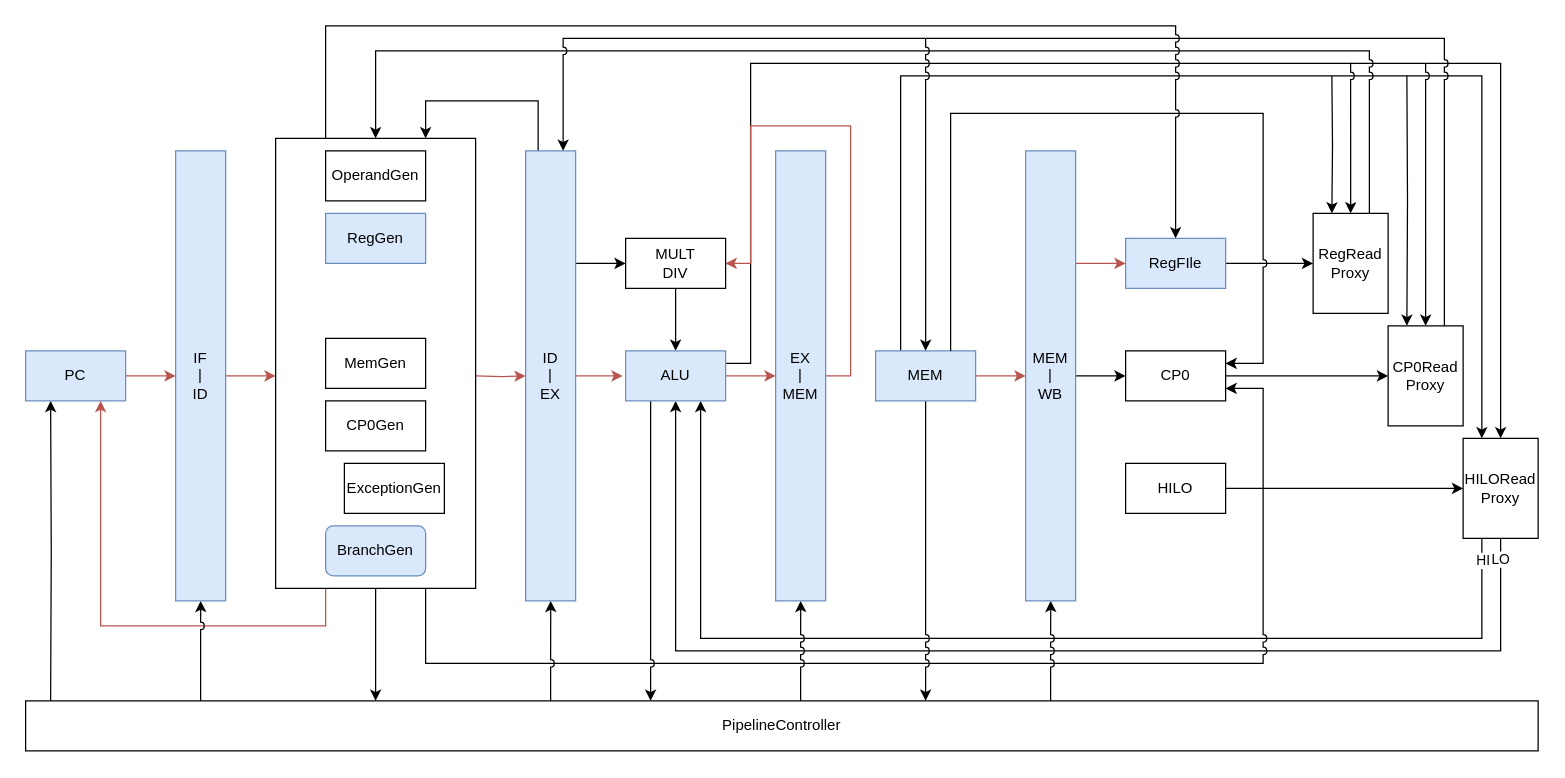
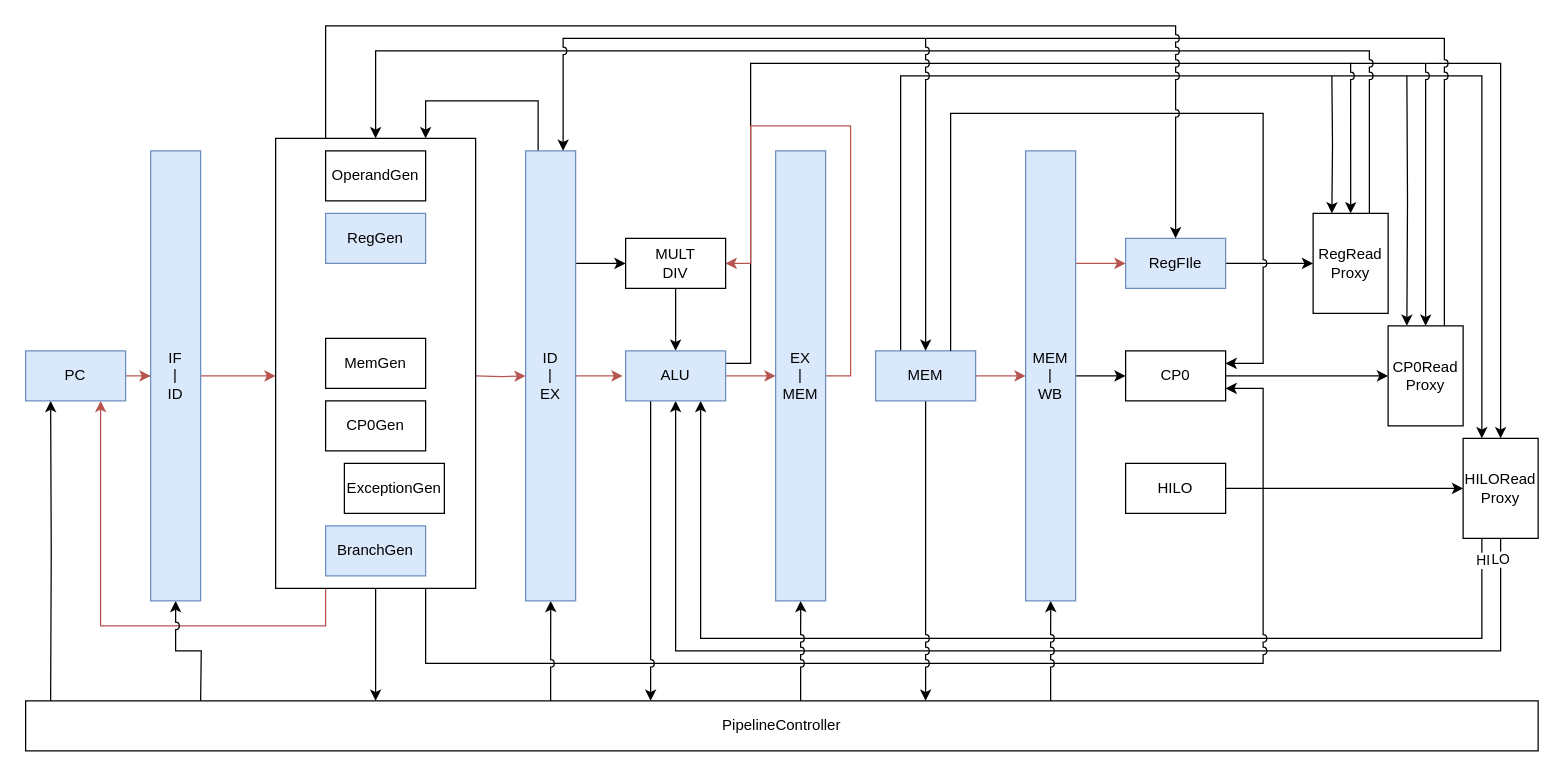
  <mxCell id="0" />
  <mxCell id="1" parent="0" />
  <mxCell id="2" value="" style="endArrow=none;html=1;" parent="1" edge="1"><mxGeometry width="50" height="50" relative="1" as="geometry"><mxPoint x="1080" y="50" as="sourcePoint" /><mxPoint x="1140" y="50" as="targetPoint" /></mxGeometry></mxCell>
  <mxCell id="3" value="" style="endArrow=none;html=1;" parent="1" edge="1"><mxGeometry width="50" height="50" relative="1" as="geometry"><mxPoint x="1065" y="60" as="sourcePoint" /><mxPoint x="1125" y="60" as="targetPoint" /></mxGeometry></mxCell>
  <mxCell id="4" value="" style="endArrow=none;html=1;exitX=1;exitY=0.25;exitDx=0;exitDy=0;jumpStyle=arc;rounded=0;" parent="1" source="39" edge="1"><mxGeometry width="50" height="50" relative="1" as="geometry"><mxPoint x="580" y="160" as="sourcePoint" /><mxPoint x="1081.333" y="50" as="targetPoint" /><Array as="points"><mxPoint x="600" y="290" /><mxPoint x="600" y="50" /></Array></mxGeometry></mxCell>
  <mxCell id="5" value="" style="endArrow=none;html=1;exitX=0.25;exitY=0;exitDx=0;exitDy=0;rounded=0;" parent="1" source="42" edge="1"><mxGeometry width="50" height="50" relative="1" as="geometry"><mxPoint x="715" y="280" as="sourcePoint" /><mxPoint x="1065" y="60" as="targetPoint" /><Array as="points"><mxPoint x="720" y="60" /></Array></mxGeometry></mxCell>
  <mxCell id="6" style="edgeStyle=orthogonalEdgeStyle;rounded=0;orthogonalLoop=1;jettySize=auto;html=1;exitX=0.5;exitY=1;exitDx=0;exitDy=0;entryX=0.5;entryY=1;entryDx=0;entryDy=0;" parent="1" source="53" target="39" edge="1"><mxGeometry relative="1" as="geometry"><Array as="points"><mxPoint x="1200" y="520" /><mxPoint x="540" y="520" /></Array></mxGeometry></mxCell>
  <mxCell id="7" value="LO" style="edgeLabel;html=1;align=center;verticalAlign=middle;resizable=0;points=[];" parent="6" vertex="1" connectable="0"><mxGeometry x="-0.967" y="-1" relative="1" as="geometry"><mxPoint as="offset" /></mxGeometry></mxCell>
  <mxCell id="8" style="edgeStyle=orthogonalEdgeStyle;rounded=0;orthogonalLoop=1;jettySize=auto;html=1;exitX=0.25;exitY=1;exitDx=0;exitDy=0;entryX=0.75;entryY=1;entryDx=0;entryDy=0;" parent="1" source="53" target="39" edge="1"><mxGeometry relative="1" as="geometry"><Array as="points"><mxPoint x="1185" y="510" /><mxPoint x="560" y="510" /></Array></mxGeometry></mxCell>
  <mxCell id="9" value="HI" style="edgeLabel;html=1;align=center;verticalAlign=middle;resizable=0;points=[];" parent="8" vertex="1" connectable="0"><mxGeometry x="-0.962" relative="1" as="geometry"><mxPoint as="offset" /></mxGeometry></mxCell>
  <mxCell id="10" style="edgeStyle=orthogonalEdgeStyle;rounded=0;orthogonalLoop=1;jettySize=auto;html=1;entryX=0.75;entryY=1;entryDx=0;entryDy=0;fillColor=#f8cecc;strokeColor=#b85450;" parent="1" source="59" target="17" edge="1"><mxGeometry relative="1" as="geometry"><Array as="points"><mxPoint x="260" y="500" /><mxPoint x="80" y="500" /></Array><mxPoint x="240" y="490" as="sourcePoint" /></mxGeometry></mxCell>
  <mxCell id="11" style="edgeStyle=orthogonalEdgeStyle;rounded=0;orthogonalLoop=1;jettySize=auto;html=1;entryX=1;entryY=0.75;entryDx=0;entryDy=0;jumpStyle=arc;" parent="1" source="59" target="46" edge="1"><mxGeometry relative="1" as="geometry"><Array as="points"><mxPoint x="340" y="530" /><mxPoint x="1010" y="530" /><mxPoint x="1010" y="310" /></Array><mxPoint x="360" y="510" as="sourcePoint" /></mxGeometry></mxCell>
  <mxCell id="12" style="edgeStyle=orthogonalEdgeStyle;rounded=0;orthogonalLoop=1;jettySize=auto;html=1;jumpStyle=arc;" parent="1" target="53" edge="1"><mxGeometry relative="1" as="geometry"><Array as="points"><mxPoint x="1200" y="50" /></Array><mxPoint x="1140" y="50" as="sourcePoint" /></mxGeometry></mxCell>
  <mxCell id="13" style="edgeStyle=orthogonalEdgeStyle;rounded=0;orthogonalLoop=1;jettySize=auto;html=1;entryX=0.25;entryY=0;entryDx=0;entryDy=0;endFill=1;snapToPoint=0;" parent="1" target="53" edge="1"><mxGeometry relative="1" as="geometry"><Array as="points"><mxPoint x="1185" y="60" /></Array><mxPoint x="1125" y="60" as="sourcePoint" /></mxGeometry></mxCell>
  <mxCell id="14" value="PipelineController" style="rounded=0;whiteSpace=wrap;html=1;direction=south;" parent="1" vertex="1"><mxGeometry x="20" y="560" width="1210" height="40" as="geometry" /></mxCell>
  <mxCell id="15" style="edgeStyle=orthogonalEdgeStyle;rounded=0;orthogonalLoop=1;jettySize=auto;html=1;exitX=1;exitY=0.5;exitDx=0;exitDy=0;fillColor=#f8cecc;strokeColor=#b85450;" parent="1" source="17" target="20" edge="1"><mxGeometry relative="1" as="geometry" /></mxCell>
  <mxCell id="16" style="edgeStyle=orthogonalEdgeStyle;rounded=0;orthogonalLoop=1;jettySize=auto;html=1;entryX=0.25;entryY=1;entryDx=0;entryDy=0;" parent="1" target="17" edge="1"><mxGeometry relative="1" as="geometry"><mxPoint x="40" y="560" as="sourcePoint" /></mxGeometry></mxCell>
  <mxCell id="17" value="PC" style="rounded=0;whiteSpace=wrap;html=1;fillColor=#dae8fc;strokeColor=#6c8ebf;" parent="1" vertex="1"><mxGeometry x="20" y="280" width="80" height="40" as="geometry" /></mxCell>
  <mxCell id="18" style="edgeStyle=orthogonalEdgeStyle;rounded=0;orthogonalLoop=1;jettySize=auto;html=1;exitX=1;exitY=0.5;exitDx=0;exitDy=0;entryX=0;entryY=0.5;entryDx=0;entryDy=0;fillColor=#f8cecc;strokeColor=#b85450;" parent="1" source="20" edge="1"><mxGeometry relative="1" as="geometry"><mxPoint x="220" y="300" as="targetPoint" /></mxGeometry></mxCell>
  <mxCell id="19" style="edgeStyle=orthogonalEdgeStyle;rounded=0;orthogonalLoop=1;jettySize=auto;html=1;entryX=0.5;entryY=1;entryDx=0;entryDy=0;jumpStyle=arc;" parent="1" target="20" edge="1"><mxGeometry relative="1" as="geometry"><mxPoint x="160" y="560" as="sourcePoint" /></mxGeometry></mxCell>
- <mxCell id="20" value="IF&lt;br&gt;|&lt;br&gt;ID" style="rounded=0;whiteSpace=wrap;html=1;fillColor=#dae8fc;strokeColor=#6c8ebf;" parent="1" vertex="1"><mxGeometry x="140" y="120" width="40" height="360" as="geometry" /></mxCell>
+ <mxCell id="20" value="IF&lt;br&gt;|&lt;br&gt;ID" style="rounded=0;whiteSpace=wrap;html=1;fillColor=#dae8fc;strokeColor=#6c8ebf;" parent="1" vertex="1"><mxGeometry x="120" y="120" width="40" height="360" as="geometry" /></mxCell>
  <mxCell id="21" style="edgeStyle=orthogonalEdgeStyle;rounded=0;orthogonalLoop=1;jettySize=auto;html=1;exitX=1;exitY=0.25;exitDx=0;exitDy=0;entryX=0;entryY=0.5;entryDx=0;entryDy=0;" parent="1" source="25" target="36" edge="1"><mxGeometry relative="1" as="geometry" /></mxCell>
  <mxCell id="22" style="edgeStyle=orthogonalEdgeStyle;rounded=0;orthogonalLoop=1;jettySize=auto;html=1;exitX=1;exitY=0.5;exitDx=0;exitDy=0;entryX=-0.03;entryY=0.482;entryDx=0;entryDy=0;entryPerimeter=0;fillColor=#f8cecc;strokeColor=#b85450;" parent="1" source="25" target="39" edge="1"><mxGeometry relative="1" as="geometry" /></mxCell>
  <mxCell id="23" style="edgeStyle=orthogonalEdgeStyle;rounded=0;orthogonalLoop=1;jettySize=auto;html=1;entryX=0.5;entryY=1;entryDx=0;entryDy=0;jumpStyle=arc;" parent="1" target="25" edge="1"><mxGeometry relative="1" as="geometry"><mxPoint x="440" y="560" as="sourcePoint" /></mxGeometry></mxCell>
  <mxCell id="24" style="edgeStyle=orthogonalEdgeStyle;rounded=0;orthogonalLoop=1;jettySize=auto;html=1;exitX=0.25;exitY=0;exitDx=0;exitDy=0;entryX=0.75;entryY=0;entryDx=0;entryDy=0;" parent="1" source="25" target="59" edge="1"><mxGeometry relative="1" as="geometry"><Array as="points"><mxPoint x="430" y="80" /><mxPoint x="340" y="80" /></Array><mxPoint x="360" y="80" as="targetPoint" /></mxGeometry></mxCell>
  <mxCell id="25" value="ID&lt;br&gt;|&lt;br&gt;EX" style="rounded=0;whiteSpace=wrap;html=1;fillColor=#dae8fc;strokeColor=#6c8ebf;" parent="1" vertex="1"><mxGeometry x="420" y="120" width="40" height="360" as="geometry" /></mxCell>
  <mxCell id="26" style="edgeStyle=orthogonalEdgeStyle;rounded=0;orthogonalLoop=1;jettySize=auto;html=1;exitX=1;exitY=0.5;exitDx=0;exitDy=0;fillColor=#f8cecc;strokeColor=#b85450;" parent="1" source="28" target="36" edge="1"><mxGeometry relative="1" as="geometry" /></mxCell>
  <mxCell id="27" style="edgeStyle=orthogonalEdgeStyle;rounded=0;orthogonalLoop=1;jettySize=auto;html=1;entryX=0.5;entryY=1;entryDx=0;entryDy=0;jumpStyle=arc;" parent="1" target="28" edge="1"><mxGeometry relative="1" as="geometry"><mxPoint x="640" y="560" as="sourcePoint" /></mxGeometry></mxCell>
  <mxCell id="28" value="EX&lt;br&gt;|&lt;br&gt;MEM" style="rounded=0;whiteSpace=wrap;html=1;fillColor=#dae8fc;strokeColor=#6c8ebf;" parent="1" vertex="1"><mxGeometry x="620" y="120" width="40" height="360" as="geometry" /></mxCell>
  <mxCell id="29" style="edgeStyle=orthogonalEdgeStyle;rounded=0;orthogonalLoop=1;jettySize=auto;html=1;exitX=1;exitY=0.5;exitDx=0;exitDy=0;entryX=0;entryY=0.5;entryDx=0;entryDy=0;" parent="1" source="32" target="46" edge="1"><mxGeometry relative="1" as="geometry" /></mxCell>
  <mxCell id="30" style="edgeStyle=orthogonalEdgeStyle;rounded=0;orthogonalLoop=1;jettySize=auto;html=1;exitX=1;exitY=0.25;exitDx=0;exitDy=0;entryX=0;entryY=0.5;entryDx=0;entryDy=0;fillColor=#f8cecc;strokeColor=#b85450;" parent="1" source="32" target="44" edge="1"><mxGeometry relative="1" as="geometry" /></mxCell>
  <mxCell id="31" style="edgeStyle=orthogonalEdgeStyle;rounded=0;orthogonalLoop=1;jettySize=auto;html=1;entryX=0.5;entryY=1;entryDx=0;entryDy=0;jumpStyle=arc;" parent="1" target="32" edge="1"><mxGeometry relative="1" as="geometry"><mxPoint x="840" y="560" as="sourcePoint" /></mxGeometry></mxCell>
  <mxCell id="32" value="MEM&lt;br&gt;|&lt;br&gt;WB" style="rounded=0;whiteSpace=wrap;html=1;fillColor=#dae8fc;strokeColor=#6c8ebf;" parent="1" vertex="1"><mxGeometry x="820" y="120" width="40" height="360" as="geometry" /></mxCell>
  <mxCell id="33" style="edgeStyle=orthogonalEdgeStyle;rounded=0;orthogonalLoop=1;jettySize=auto;html=1;exitX=1;exitY=0.5;exitDx=0;exitDy=0;entryX=0;entryY=0.5;entryDx=0;entryDy=0;fillColor=#f8cecc;strokeColor=#b85450;" parent="1" target="25" edge="1"><mxGeometry relative="1" as="geometry"><mxPoint x="380" y="300" as="sourcePoint" /></mxGeometry></mxCell>
  <mxCell id="34" style="edgeStyle=orthogonalEdgeStyle;rounded=0;orthogonalLoop=1;jettySize=auto;html=1;exitX=0.5;exitY=1;exitDx=0;exitDy=0;" parent="1" source="59" edge="1"><mxGeometry relative="1" as="geometry"><mxPoint x="340" y="500" as="sourcePoint" /><mxPoint x="300" y="560" as="targetPoint" /><Array as="points"><mxPoint x="300" y="560" /></Array></mxGeometry></mxCell>
  <mxCell id="35" style="edgeStyle=orthogonalEdgeStyle;rounded=0;orthogonalLoop=1;jettySize=auto;html=1;exitX=0.5;exitY=1;exitDx=0;exitDy=0;entryX=0.5;entryY=0;entryDx=0;entryDy=0;" parent="1" source="36" target="39" edge="1"><mxGeometry relative="1" as="geometry" /></mxCell>
  <mxCell id="36" value="MULT&lt;br&gt;DIV" style="rounded=0;whiteSpace=wrap;html=1;" parent="1" vertex="1"><mxGeometry x="500" y="190" width="80" height="40" as="geometry" /></mxCell>
  <mxCell id="37" style="edgeStyle=orthogonalEdgeStyle;rounded=0;orthogonalLoop=1;jettySize=auto;html=1;exitX=1;exitY=0.5;exitDx=0;exitDy=0;entryX=0;entryY=0.5;entryDx=0;entryDy=0;fillColor=#f8cecc;strokeColor=#b85450;" parent="1" source="39" target="28" edge="1"><mxGeometry relative="1" as="geometry" /></mxCell>
  <mxCell id="38" style="edgeStyle=orthogonalEdgeStyle;rounded=0;orthogonalLoop=1;jettySize=auto;html=1;exitX=0.25;exitY=1;exitDx=0;exitDy=0;jumpStyle=arc;" parent="1" source="39" edge="1"><mxGeometry relative="1" as="geometry"><mxPoint x="520" y="560" as="targetPoint" /></mxGeometry></mxCell>
  <mxCell id="39" value="ALU" style="rounded=0;whiteSpace=wrap;html=1;fillColor=#dae8fc;strokeColor=#6c8ebf;" parent="1" vertex="1"><mxGeometry x="500" y="280" width="80" height="40" as="geometry" /></mxCell>
  <mxCell id="40" style="edgeStyle=orthogonalEdgeStyle;rounded=0;orthogonalLoop=1;jettySize=auto;html=1;exitX=1;exitY=0.5;exitDx=0;exitDy=0;entryX=0;entryY=0.5;entryDx=0;entryDy=0;fillColor=#f8cecc;strokeColor=#b85450;" parent="1" source="42" target="32" edge="1"><mxGeometry relative="1" as="geometry" /></mxCell>
  <mxCell id="41" style="edgeStyle=orthogonalEdgeStyle;rounded=0;orthogonalLoop=1;jettySize=auto;html=1;exitX=0.5;exitY=1;exitDx=0;exitDy=0;jumpStyle=arc;" parent="1" source="42" edge="1"><mxGeometry relative="1" as="geometry"><mxPoint x="740" y="560" as="targetPoint" /></mxGeometry></mxCell>
  <mxCell id="42" value="MEM" style="rounded=0;whiteSpace=wrap;html=1;fillColor=#dae8fc;strokeColor=#6c8ebf;" parent="1" vertex="1"><mxGeometry x="700" y="280" width="80" height="40" as="geometry" /></mxCell>
  <mxCell id="43" style="edgeStyle=orthogonalEdgeStyle;rounded=0;orthogonalLoop=1;jettySize=auto;html=1;exitX=1;exitY=0.5;exitDx=0;exitDy=0;entryX=0;entryY=0.5;entryDx=0;entryDy=0;" parent="1" source="44" target="50" edge="1"><mxGeometry relative="1" as="geometry" /></mxCell>
  <mxCell id="44" value="RegFIle" style="rounded=0;whiteSpace=wrap;html=1;fillColor=#dae8fc;strokeColor=#6c8ebf;" parent="1" vertex="1"><mxGeometry x="900" y="190" width="80" height="40" as="geometry" /></mxCell>
  <mxCell id="45" style="edgeStyle=orthogonalEdgeStyle;rounded=0;orthogonalLoop=1;jettySize=auto;html=1;exitX=1;exitY=0.5;exitDx=0;exitDy=0;entryX=0;entryY=0.5;entryDx=0;entryDy=0;" parent="1" source="46" target="52" edge="1"><mxGeometry relative="1" as="geometry" /></mxCell>
  <mxCell id="46" value="CP0" style="rounded=0;whiteSpace=wrap;html=1;" parent="1" vertex="1"><mxGeometry x="900" y="280" width="80" height="40" as="geometry" /></mxCell>
  <mxCell id="47" style="edgeStyle=orthogonalEdgeStyle;rounded=0;orthogonalLoop=1;jettySize=auto;html=1;exitX=1;exitY=0.5;exitDx=0;exitDy=0;entryX=0;entryY=0.5;entryDx=0;entryDy=0;" parent="1" source="48" target="53" edge="1"><mxGeometry relative="1" as="geometry" /></mxCell>
  <mxCell id="48" value="HILO" style="rounded=0;whiteSpace=wrap;html=1;" parent="1" vertex="1"><mxGeometry x="900" y="370" width="80" height="40" as="geometry" /></mxCell>
  <mxCell id="49" style="edgeStyle=orthogonalEdgeStyle;rounded=0;orthogonalLoop=1;jettySize=auto;html=1;exitX=0.25;exitY=0;exitDx=0;exitDy=0;entryX=0.25;entryY=0;entryDx=0;entryDy=0;" parent="1" target="50" edge="1"><mxGeometry relative="1" as="geometry"><mxPoint x="1065" y="60" as="sourcePoint" /></mxGeometry></mxCell>
  <mxCell id="50" value="RegRead&lt;br&gt;Proxy" style="rounded=0;whiteSpace=wrap;html=1;" parent="1" vertex="1"><mxGeometry x="1050" y="170" width="60" height="80" as="geometry" /></mxCell>
  <mxCell id="51" style="edgeStyle=orthogonalEdgeStyle;rounded=0;orthogonalLoop=1;jettySize=auto;html=1;exitX=0.25;exitY=0;exitDx=0;exitDy=0;entryX=0.25;entryY=0;entryDx=0;entryDy=0;" parent="1" target="52" edge="1"><mxGeometry relative="1" as="geometry"><mxPoint x="1125" y="60" as="sourcePoint" /></mxGeometry></mxCell>
  <mxCell id="52" value="CP0Read&lt;br&gt;Proxy" style="rounded=0;whiteSpace=wrap;html=1;" parent="1" vertex="1"><mxGeometry x="1110" y="260" width="60" height="80" as="geometry" /></mxCell>
  <mxCell id="53" value="HILORead&lt;br&gt;Proxy" style="rounded=0;whiteSpace=wrap;html=1;" parent="1" vertex="1"><mxGeometry x="1170" y="350" width="60" height="80" as="geometry" /></mxCell>
  <mxCell id="54" style="edgeStyle=orthogonalEdgeStyle;rounded=0;orthogonalLoop=1;jettySize=auto;html=1;exitX=0.5;exitY=0;exitDx=0;exitDy=0;entryX=0.5;entryY=0;entryDx=0;entryDy=0;jumpStyle=arc;" parent="1" target="50" edge="1"><mxGeometry relative="1" as="geometry"><mxPoint x="1080" y="50" as="sourcePoint" /></mxGeometry></mxCell>
  <mxCell id="55" style="edgeStyle=orthogonalEdgeStyle;rounded=0;orthogonalLoop=1;jettySize=auto;html=1;exitX=0.5;exitY=0;exitDx=0;exitDy=0;entryX=0.5;entryY=0;entryDx=0;entryDy=0;jumpStyle=arc;" parent="1" target="52" edge="1"><mxGeometry relative="1" as="geometry"><mxPoint x="1140" y="50" as="sourcePoint" /></mxGeometry></mxCell>
  <mxCell id="56" style="edgeStyle=orthogonalEdgeStyle;rounded=0;orthogonalLoop=1;jettySize=auto;html=1;exitX=0.75;exitY=0;exitDx=0;exitDy=0;jumpStyle=arc;entryX=0.5;entryY=0;entryDx=0;entryDy=0;" parent="1" source="50" target="59" edge="1"><mxGeometry relative="1" as="geometry"><Array as="points"><mxPoint x="1095" y="40" /><mxPoint x="300" y="40" /></Array><mxPoint x="340" y="40" as="targetPoint" /></mxGeometry></mxCell>
  <mxCell id="57" style="edgeStyle=orthogonalEdgeStyle;rounded=0;orthogonalLoop=1;jettySize=auto;html=1;entryX=0.75;entryY=0;entryDx=0;entryDy=0;jumpStyle=arc;" parent="1" target="25" edge="1"><mxGeometry relative="1" as="geometry"><Array as="points"><mxPoint x="450" y="30" /></Array><mxPoint x="740" y="30" as="sourcePoint" /></mxGeometry></mxCell>
  <mxCell id="58" style="edgeStyle=orthogonalEdgeStyle;rounded=0;orthogonalLoop=1;jettySize=auto;html=1;entryX=0.5;entryY=0;entryDx=0;entryDy=0;jumpStyle=arc;" parent="1" target="42" edge="1"><mxGeometry relative="1" as="geometry"><mxPoint x="740" y="30" as="sourcePoint" /></mxGeometry></mxCell>
  <mxCell id="59" value="&lt;blockquote style=&quot;margin: 0 0 0 40px ; border: none ; padding: 0px&quot;&gt;&lt;/blockquote&gt;" style="rounded=0;whiteSpace=wrap;html=1;align=left;" parent="1" vertex="1"><mxGeometry x="220" y="110" width="160" height="360" as="geometry" /></mxCell>
  <mxCell id="60" value="OperandGen" style="rounded=0;whiteSpace=wrap;html=1;" parent="1" vertex="1"><mxGeometry x="260" y="120" width="80" height="40" as="geometry" /></mxCell>
  <mxCell id="61" value="CP0Gen" style="rounded=0;whiteSpace=wrap;html=1;" parent="1" vertex="1"><mxGeometry x="260" y="320" width="80" height="40" as="geometry" /></mxCell>
  <mxCell id="62" value="ExceptionGen" style="rounded=0;whiteSpace=wrap;html=1;" parent="1" vertex="1"><mxGeometry x="275" y="370" width="80" height="40" as="geometry" /></mxCell>
  <mxCell id="63" value="MemGen" style="rounded=0;whiteSpace=wrap;html=1;" parent="1" vertex="1"><mxGeometry x="260" y="270" width="80" height="40" as="geometry" /></mxCell>
- <mxCell id="64" value="BranchGen" style="whiteSpace=wrap;html=1;fillColor=#dae8fc;strokeColor=#6c8ebf;rounded=1;" parent="1" vertex="1"><mxGeometry x="260" y="420" width="80" height="40" as="geometry" /></mxCell>
+ <mxCell id="64" value="BranchGen" style="rounded=0;whiteSpace=wrap;html=1;fillColor=#dae8fc;strokeColor=#6c8ebf;" parent="1" vertex="1"><mxGeometry x="260" y="420" width="80" height="40" as="geometry" /></mxCell>
  <mxCell id="65" value="RegGen" style="rounded=0;whiteSpace=wrap;html=1;fillColor=#dae8fc;strokeColor=#6c8ebf;" parent="1" vertex="1"><mxGeometry x="260" y="170" width="80" height="40" as="geometry" /></mxCell>
  <mxCell id="66" style="edgeStyle=orthogonalEdgeStyle;rounded=0;orthogonalLoop=1;jettySize=auto;html=1;exitX=0.5;exitY=1;exitDx=0;exitDy=0;" parent="1" source="59" target="59" edge="1"><mxGeometry x="530" y="320" as="geometry" /></mxCell>
  <mxCell id="67" value="" style="endArrow=none;html=1;entryX=0.75;entryY=0;entryDx=0;entryDy=0;rounded=0;jumpStyle=arc;" parent="1" target="52" edge="1"><mxGeometry width="50" height="50" relative="1" as="geometry"><mxPoint x="740" y="30" as="sourcePoint" /><mxPoint x="960" y="250" as="targetPoint" /><Array as="points"><mxPoint x="1155" y="30" /></Array></mxGeometry></mxCell>
  <mxCell id="68" style="edgeStyle=orthogonalEdgeStyle;rounded=0;orthogonalLoop=1;jettySize=auto;html=1;exitX=0.75;exitY=0;exitDx=0;exitDy=0;entryX=1;entryY=0.25;entryDx=0;entryDy=0;jumpStyle=arc;" parent="1" source="42" target="46" edge="1"><mxGeometry relative="1" as="geometry"><Array as="points"><mxPoint x="760" y="90" /><mxPoint x="1010" y="90" /><mxPoint x="1010" y="290" /></Array></mxGeometry></mxCell>
  <mxCell id="69" style="edgeStyle=orthogonalEdgeStyle;rounded=0;jumpStyle=arc;orthogonalLoop=1;jettySize=auto;html=1;entryX=0.5;entryY=0;entryDx=0;entryDy=0;endFill=1;" parent="1" target="44" edge="1"><mxGeometry relative="1" as="geometry"><mxPoint x="260" y="110" as="sourcePoint" /><Array as="points"><mxPoint x="260" y="110" /><mxPoint x="260" y="20" /><mxPoint x="940" y="20" /></Array></mxGeometry></mxCell>
